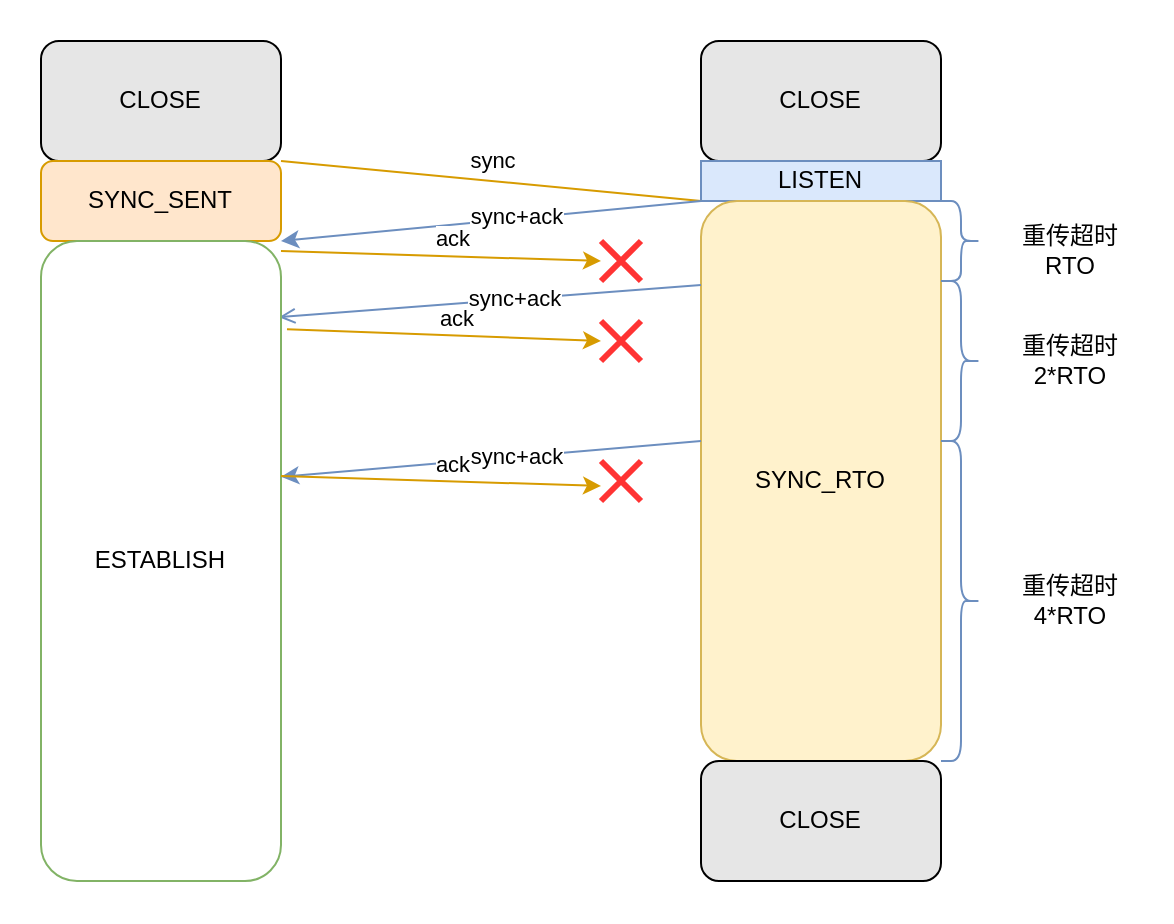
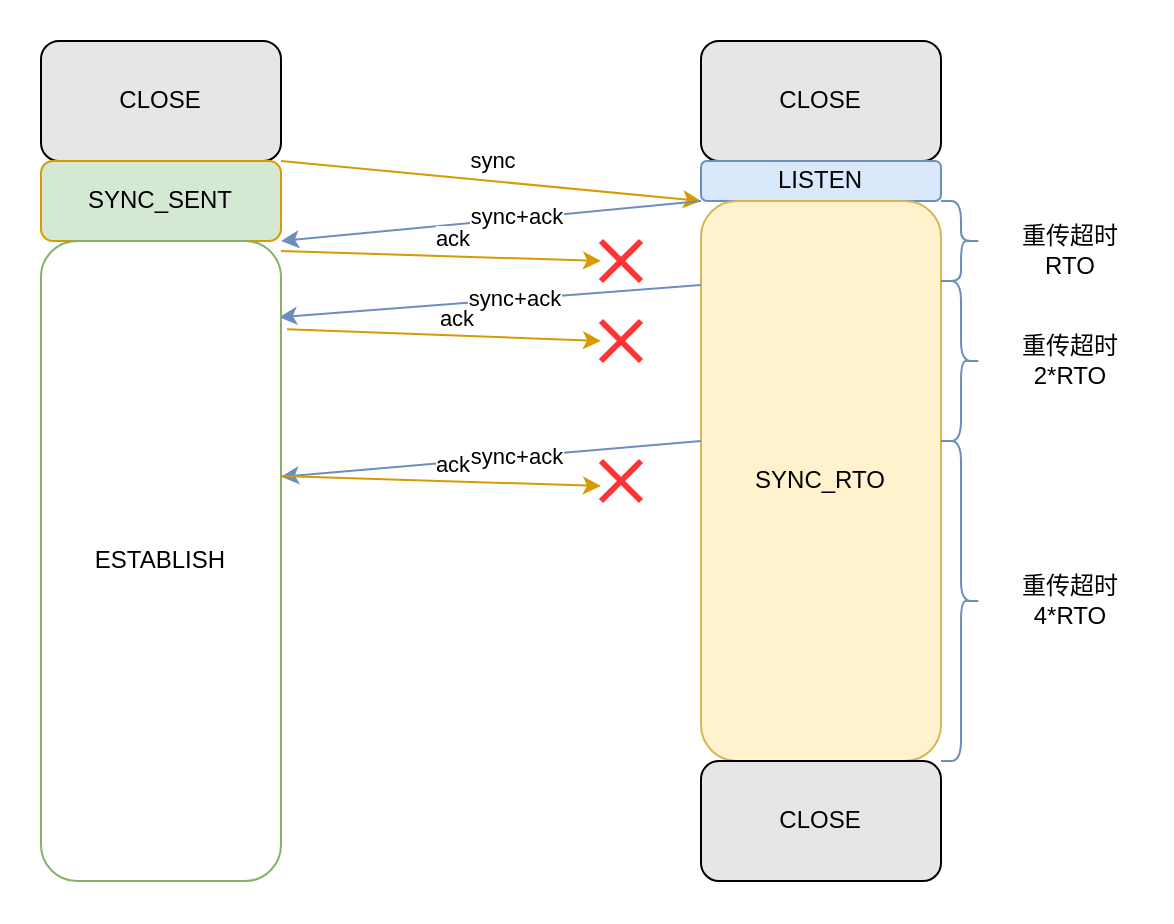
  <mxCell id="0" />
  <mxCell id="1" parent="0" />
  <mxCell id="2" value="CLOSE" style="rounded=1;whiteSpace=wrap;html=1;fillColor=#E6E6E6;" parent="1" vertex="1"><mxGeometry x="20" y="20" width="120" height="60" as="geometry" /></mxCell>
  <mxCell id="3" value="CLOSE" style="rounded=1;whiteSpace=wrap;html=1;fillColor=#E6E6E6;" parent="1" vertex="1"><mxGeometry x="350" y="20" width="120" height="60" as="geometry" /></mxCell>
- <mxCell id="4" value="SYNC_SENT" style="rounded=1;whiteSpace=wrap;html=1;fillColor=#ffe6cc;strokeColor=#d79b00;" parent="1" vertex="1"><mxGeometry x="20" y="80" width="120" height="40" as="geometry" /></mxCell>
- <mxCell id="5" value="LISTEN" style="whiteSpace=wrap;html=1;fillColor=#dae8fc;strokeColor=#6c8ebf;rounded=0;" parent="1" vertex="1"><mxGeometry x="350" y="80" width="120" height="20" as="geometry" /></mxCell>
- <mxCell id="6" value="" style="endArrow=none;html=1;rounded=0;exitX=1;exitY=0;exitDx=0;exitDy=0;fillColor=#ffe6cc;strokeColor=#d79b00;entryX=0;entryY=1;entryDx=0;entryDy=0;" parent="1" source="4" target="5" edge="1"><mxGeometry width="50" height="50" relative="1" as="geometry"><mxPoint x="260" y="370" as="sourcePoint" /><mxPoint x="340" y="100" as="targetPoint" /></mxGeometry></mxCell>
+ <mxCell id="4" value="SYNC_SENT" style="rounded=1;whiteSpace=wrap;html=1;fillColor=#d5e8d4;strokeColor=#d79b00;" parent="1" vertex="1"><mxGeometry x="20" y="80" width="120" height="40" as="geometry" /></mxCell>
+ <mxCell id="5" value="LISTEN" style="rounded=1;whiteSpace=wrap;html=1;fillColor=#dae8fc;strokeColor=#6c8ebf;" parent="1" vertex="1"><mxGeometry x="350" y="80" width="120" height="20" as="geometry" /></mxCell>
+ <mxCell id="6" value="" style="endArrow=classic;html=1;rounded=0;exitX=1;exitY=0;exitDx=0;exitDy=0;fillColor=#ffe6cc;strokeColor=#d79b00;entryX=0;entryY=1;entryDx=0;entryDy=0;" parent="1" source="4" target="5" edge="1"><mxGeometry width="50" height="50" relative="1" as="geometry"><mxPoint x="260" y="370" as="sourcePoint" /><mxPoint x="340" y="100" as="targetPoint" /></mxGeometry></mxCell>
  <mxCell id="7" value="sync" style="edgeLabel;html=1;align=center;verticalAlign=middle;resizable=0;points=[];" parent="6" vertex="1" connectable="0"><mxGeometry x="-0.199" y="-1" relative="1" as="geometry"><mxPoint x="22" y="-9" as="offset" /></mxGeometry></mxCell>
  <mxCell id="8" value="SYNC_RTO" style="rounded=1;whiteSpace=wrap;html=1;fillColor=#fff2cc;strokeColor=#d6b656;" parent="1" vertex="1"><mxGeometry x="350" y="100" width="120" height="280" as="geometry" /></mxCell>
  <mxCell id="9" value="" style="endArrow=classic;html=1;rounded=0;fillColor=#dae8fc;strokeColor=#6c8ebf;exitX=0;exitY=0;exitDx=0;exitDy=0;entryX=1;entryY=1;entryDx=0;entryDy=0;" parent="1" source="8" edge="1" target="4"><mxGeometry width="50" height="50" relative="1" as="geometry"><mxPoint x="280" y="250" as="sourcePoint" /><mxPoint x="160" y="120" as="targetPoint" /></mxGeometry></mxCell>
  <mxCell id="10" value="sync+ack" style="edgeLabel;html=1;align=center;verticalAlign=middle;resizable=0;points=[];" parent="9" vertex="1" connectable="0"><mxGeometry x="-0.199" y="-1" relative="1" as="geometry"><mxPoint x="-9" y="1" as="offset" /></mxGeometry></mxCell>
  <mxCell id="11" value="" style="endArrow=classic;html=1;rounded=0;exitX=1;exitY=0;exitDx=0;exitDy=0;fillColor=#ffe6cc;strokeColor=#d79b00;" parent="1" edge="1"><mxGeometry width="50" height="50" relative="1" as="geometry"><mxPoint x="140" y="125" as="sourcePoint" /><mxPoint x="300" y="130" as="targetPoint" /></mxGeometry></mxCell>
  <mxCell id="12" value="ack" style="edgeLabel;html=1;align=center;verticalAlign=middle;resizable=0;points=[];" parent="11" vertex="1" connectable="0"><mxGeometry x="-0.199" y="-1" relative="1" as="geometry"><mxPoint x="22" y="-9" as="offset" /></mxGeometry></mxCell>
  <mxCell id="13" value="" style="shape=curlyBracket;whiteSpace=wrap;html=1;rounded=1;flipH=1;labelPosition=right;verticalLabelPosition=middle;align=left;verticalAlign=middle;strokeColor=#6c8ebf;fillColor=#dae8fc;" parent="1" vertex="1"><mxGeometry x="470" y="100" width="20" height="40" as="geometry" /></mxCell>
  <mxCell id="14" value="重传超时&lt;br&gt;RTO" style="text;html=1;strokeColor=none;fillColor=none;align=center;verticalAlign=middle;whiteSpace=wrap;rounded=0;" parent="1" vertex="1"><mxGeometry x="505" y="110" width="60" height="30" as="geometry" /></mxCell>
  <mxCell id="15" value="" style="shape=curlyBracket;whiteSpace=wrap;html=1;rounded=1;flipH=1;labelPosition=right;verticalLabelPosition=middle;align=left;verticalAlign=middle;strokeColor=#6c8ebf;fillColor=#dae8fc;" parent="1" vertex="1"><mxGeometry x="470" y="140" width="20" height="80" as="geometry" /></mxCell>
  <mxCell id="16" value="重传超时&lt;br&gt;2*RTO" style="text;html=1;strokeColor=none;fillColor=none;align=center;verticalAlign=middle;whiteSpace=wrap;rounded=0;" parent="1" vertex="1"><mxGeometry x="505" y="165" width="60" height="30" as="geometry" /></mxCell>
- <mxCell id="17" value="" style="endArrow=open;html=1;rounded=0;fillColor=#dae8fc;strokeColor=#6c8ebf;exitX=0;exitY=0.15;exitDx=0;exitDy=0;entryX=0.992;entryY=0.119;entryDx=0;entryDy=0;entryPerimeter=0;exitPerimeter=0;" parent="1" edge="1" target="22" source="8"><mxGeometry width="50" height="50" relative="1" as="geometry"><mxPoint x="344" y="140" as="sourcePoint" /><mxPoint x="174" y="150" as="targetPoint" /></mxGeometry></mxCell>
+ <mxCell id="17" value="" style="endArrow=classic;html=1;rounded=0;fillColor=#dae8fc;strokeColor=#6c8ebf;exitX=0;exitY=0.15;exitDx=0;exitDy=0;entryX=0.992;entryY=0.119;entryDx=0;entryDy=0;entryPerimeter=0;exitPerimeter=0;" parent="1" edge="1" target="22" source="8"><mxGeometry width="50" height="50" relative="1" as="geometry"><mxPoint x="344" y="140" as="sourcePoint" /><mxPoint x="174" y="150" as="targetPoint" /></mxGeometry></mxCell>
  <mxCell id="18" value="sync+ack" style="edgeLabel;html=1;align=center;verticalAlign=middle;resizable=0;points=[];" parent="17" vertex="1" connectable="0"><mxGeometry x="-0.199" y="-1" relative="1" as="geometry"><mxPoint x="-9" y="1" as="offset" /></mxGeometry></mxCell>
  <mxCell id="19" value="" style="shape=curlyBracket;whiteSpace=wrap;html=1;rounded=1;flipH=1;labelPosition=right;verticalLabelPosition=middle;align=left;verticalAlign=middle;strokeColor=#6c8ebf;fillColor=#dae8fc;" parent="1" vertex="1"><mxGeometry x="470" y="220" width="20" height="160" as="geometry" /></mxCell>
  <mxCell id="20" value="重传超时&lt;br&gt;4*RTO" style="text;html=1;strokeColor=none;fillColor=none;align=center;verticalAlign=middle;whiteSpace=wrap;rounded=0;" parent="1" vertex="1"><mxGeometry x="505" y="285" width="60" height="30" as="geometry" /></mxCell>
  <mxCell id="21" value="CLOSE" style="rounded=1;whiteSpace=wrap;html=1;fillColor=#E6E6E6;" parent="1" vertex="1"><mxGeometry x="350" y="380" width="120" height="60" as="geometry" /></mxCell>
  <mxCell id="22" value="ESTABLISH" style="rounded=1;whiteSpace=wrap;html=1;fillColor=#ffffff;strokeColor=#82b366;" vertex="1" parent="1"><mxGeometry x="20" y="120" width="120" height="320" as="geometry" /></mxCell>
  <mxCell id="23" value="" style="shape=umlDestroy;whiteSpace=wrap;html=1;strokeWidth=3;strokeColor=#FF3333;" vertex="1" parent="1"><mxGeometry x="300" y="120" width="20" height="20" as="geometry" /></mxCell>
  <mxCell id="24" value="" style="endArrow=classic;html=1;rounded=0;exitX=1.025;exitY=0.138;exitDx=0;exitDy=0;fillColor=#ffe6cc;strokeColor=#d79b00;exitPerimeter=0;" edge="1" parent="1" source="22"><mxGeometry width="50" height="50" relative="1" as="geometry"><mxPoint x="140" y="165" as="sourcePoint" /><mxPoint x="300" y="170" as="targetPoint" /></mxGeometry></mxCell>
  <mxCell id="25" value="ack" style="edgeLabel;html=1;align=center;verticalAlign=middle;resizable=0;points=[];" vertex="1" connectable="0" parent="24"><mxGeometry x="-0.199" y="-1" relative="1" as="geometry"><mxPoint x="22" y="-9" as="offset" /></mxGeometry></mxCell>
  <mxCell id="26" value="" style="shape=umlDestroy;whiteSpace=wrap;html=1;strokeWidth=3;strokeColor=#FF3333;" vertex="1" parent="1"><mxGeometry x="300" y="160" width="20" height="20" as="geometry" /></mxCell>
  <mxCell id="27" value="" style="endArrow=classic;html=1;rounded=0;fillColor=#dae8fc;strokeColor=#6c8ebf;exitX=0;exitY=0.15;exitDx=0;exitDy=0;entryX=1;entryY=0.133;entryDx=0;entryDy=0;entryPerimeter=0;exitPerimeter=0;" edge="1" parent="1"><mxGeometry width="50" height="50" relative="1" as="geometry"><mxPoint x="350" y="220" as="sourcePoint" /><mxPoint x="140" y="237.9" as="targetPoint" /></mxGeometry></mxCell>
  <mxCell id="28" value="sync+ack" style="edgeLabel;html=1;align=center;verticalAlign=middle;resizable=0;points=[];" vertex="1" connectable="0" parent="27"><mxGeometry x="-0.199" y="-1" relative="1" as="geometry"><mxPoint x="-9" y="1" as="offset" /></mxGeometry></mxCell>
  <mxCell id="29" value="" style="endArrow=classic;html=1;rounded=0;exitX=1;exitY=0;exitDx=0;exitDy=0;fillColor=#ffe6cc;strokeColor=#d79b00;" edge="1" parent="1"><mxGeometry width="50" height="50" relative="1" as="geometry"><mxPoint x="140" y="237.5" as="sourcePoint" /><mxPoint x="300" y="242.5" as="targetPoint" /></mxGeometry></mxCell>
  <mxCell id="30" value="ack" style="edgeLabel;html=1;align=center;verticalAlign=middle;resizable=0;points=[];" vertex="1" connectable="0" parent="29"><mxGeometry x="-0.199" y="-1" relative="1" as="geometry"><mxPoint x="22" y="-9" as="offset" /></mxGeometry></mxCell>
  <mxCell id="31" value="" style="shape=umlDestroy;whiteSpace=wrap;html=1;strokeWidth=3;strokeColor=#FF3333;" vertex="1" parent="1"><mxGeometry x="300" y="230" width="20" height="20" as="geometry" /></mxCell>
